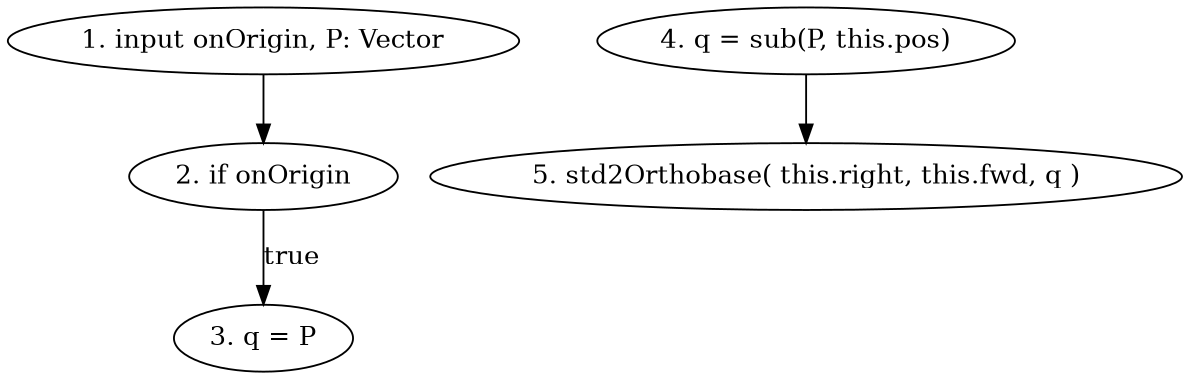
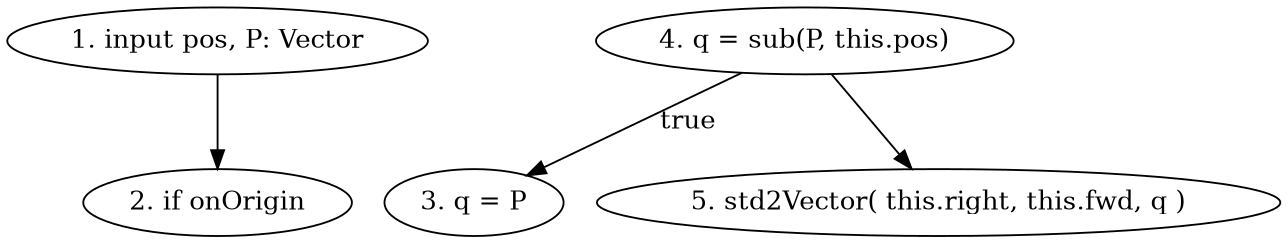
  digraph {
-   n1 [label="1. input onOrigin, P: Vector"]
+   n1 [label="1. input pos, P: Vector"]
    n2 [label="2. if onOrigin"]
    n3 [label="3. q = P"]
    n4 [label="4. q = sub(P, this.pos)"]
-   n5 [label="5. std2Orthobase( this.right, this.fwd, q )"]
+   n5 [label="5. std2Vector( this.right, this.fwd, q )"]
    n1 -> n2
-   n2 -> n3 [label=true]
+   n4 -> n3 [label=true]
    n4 -> n5
  }
